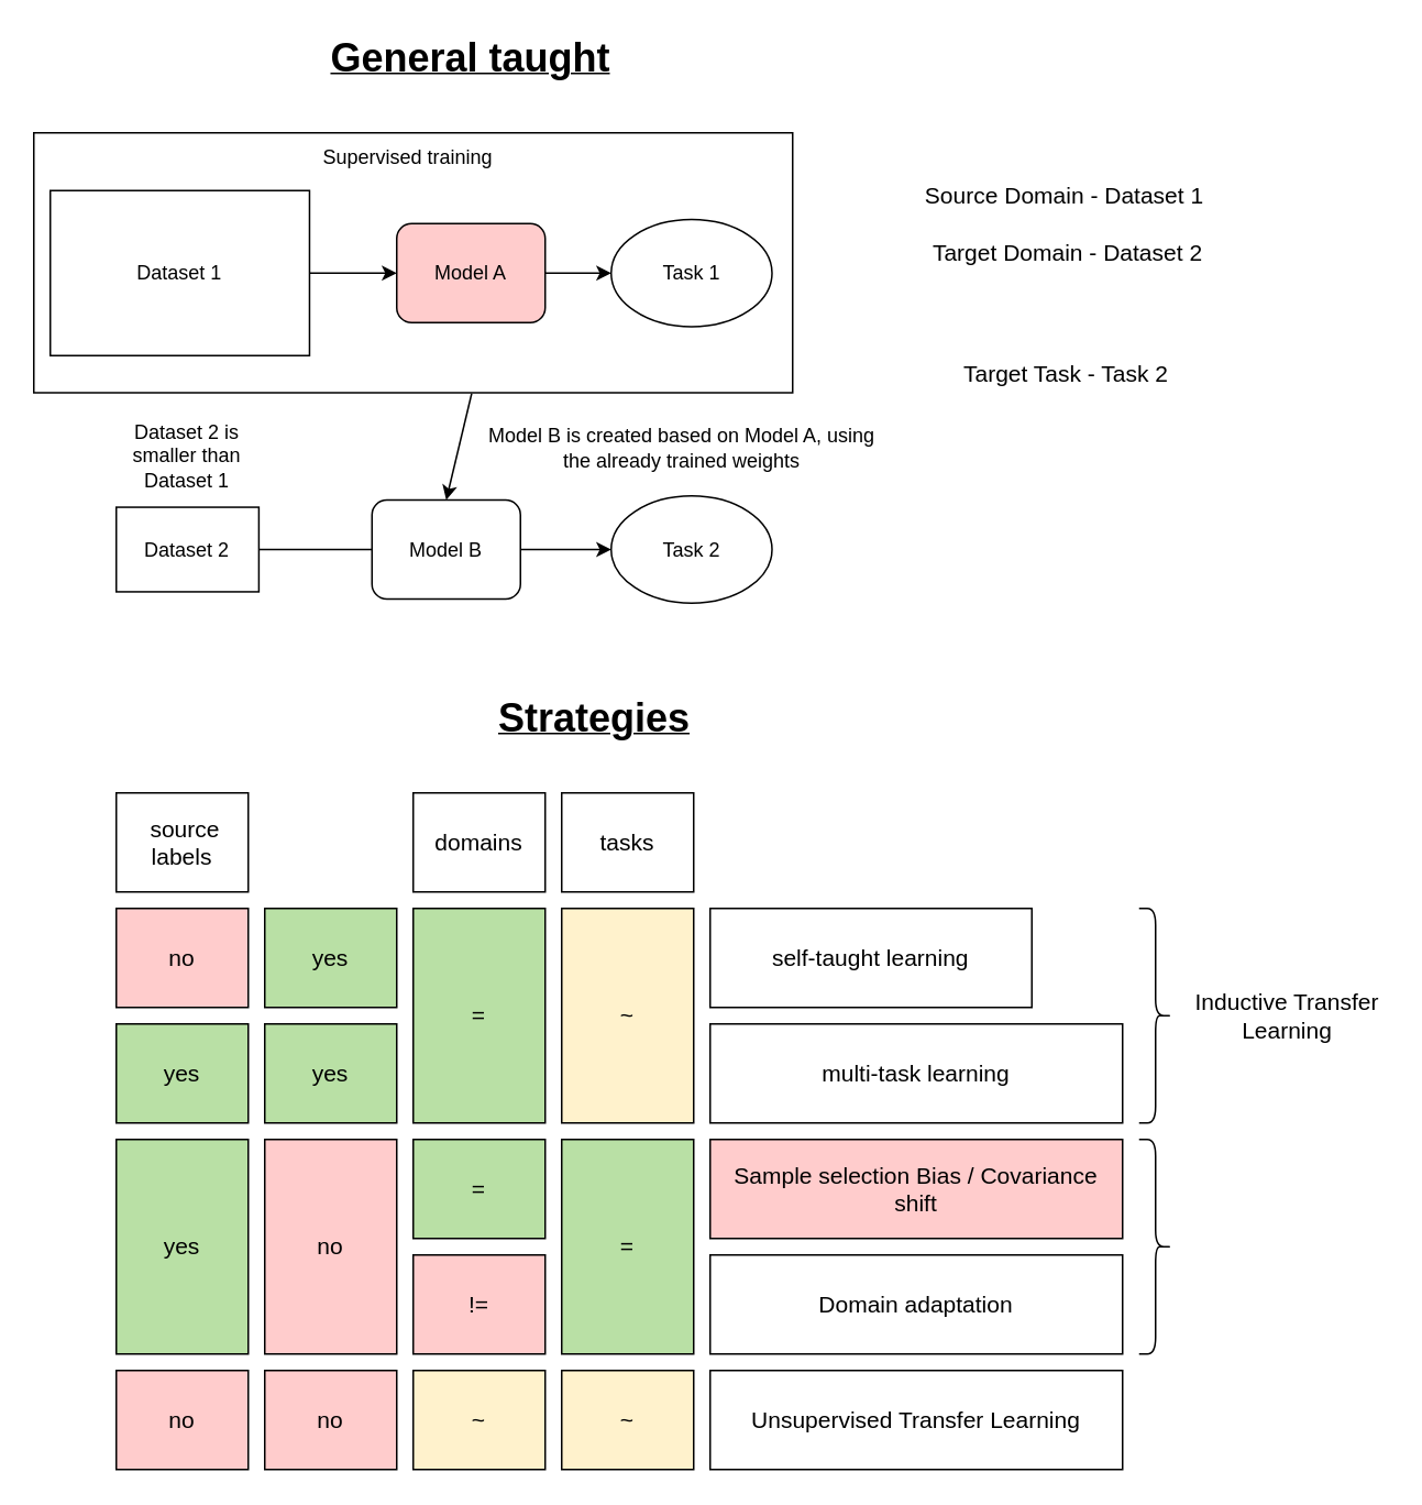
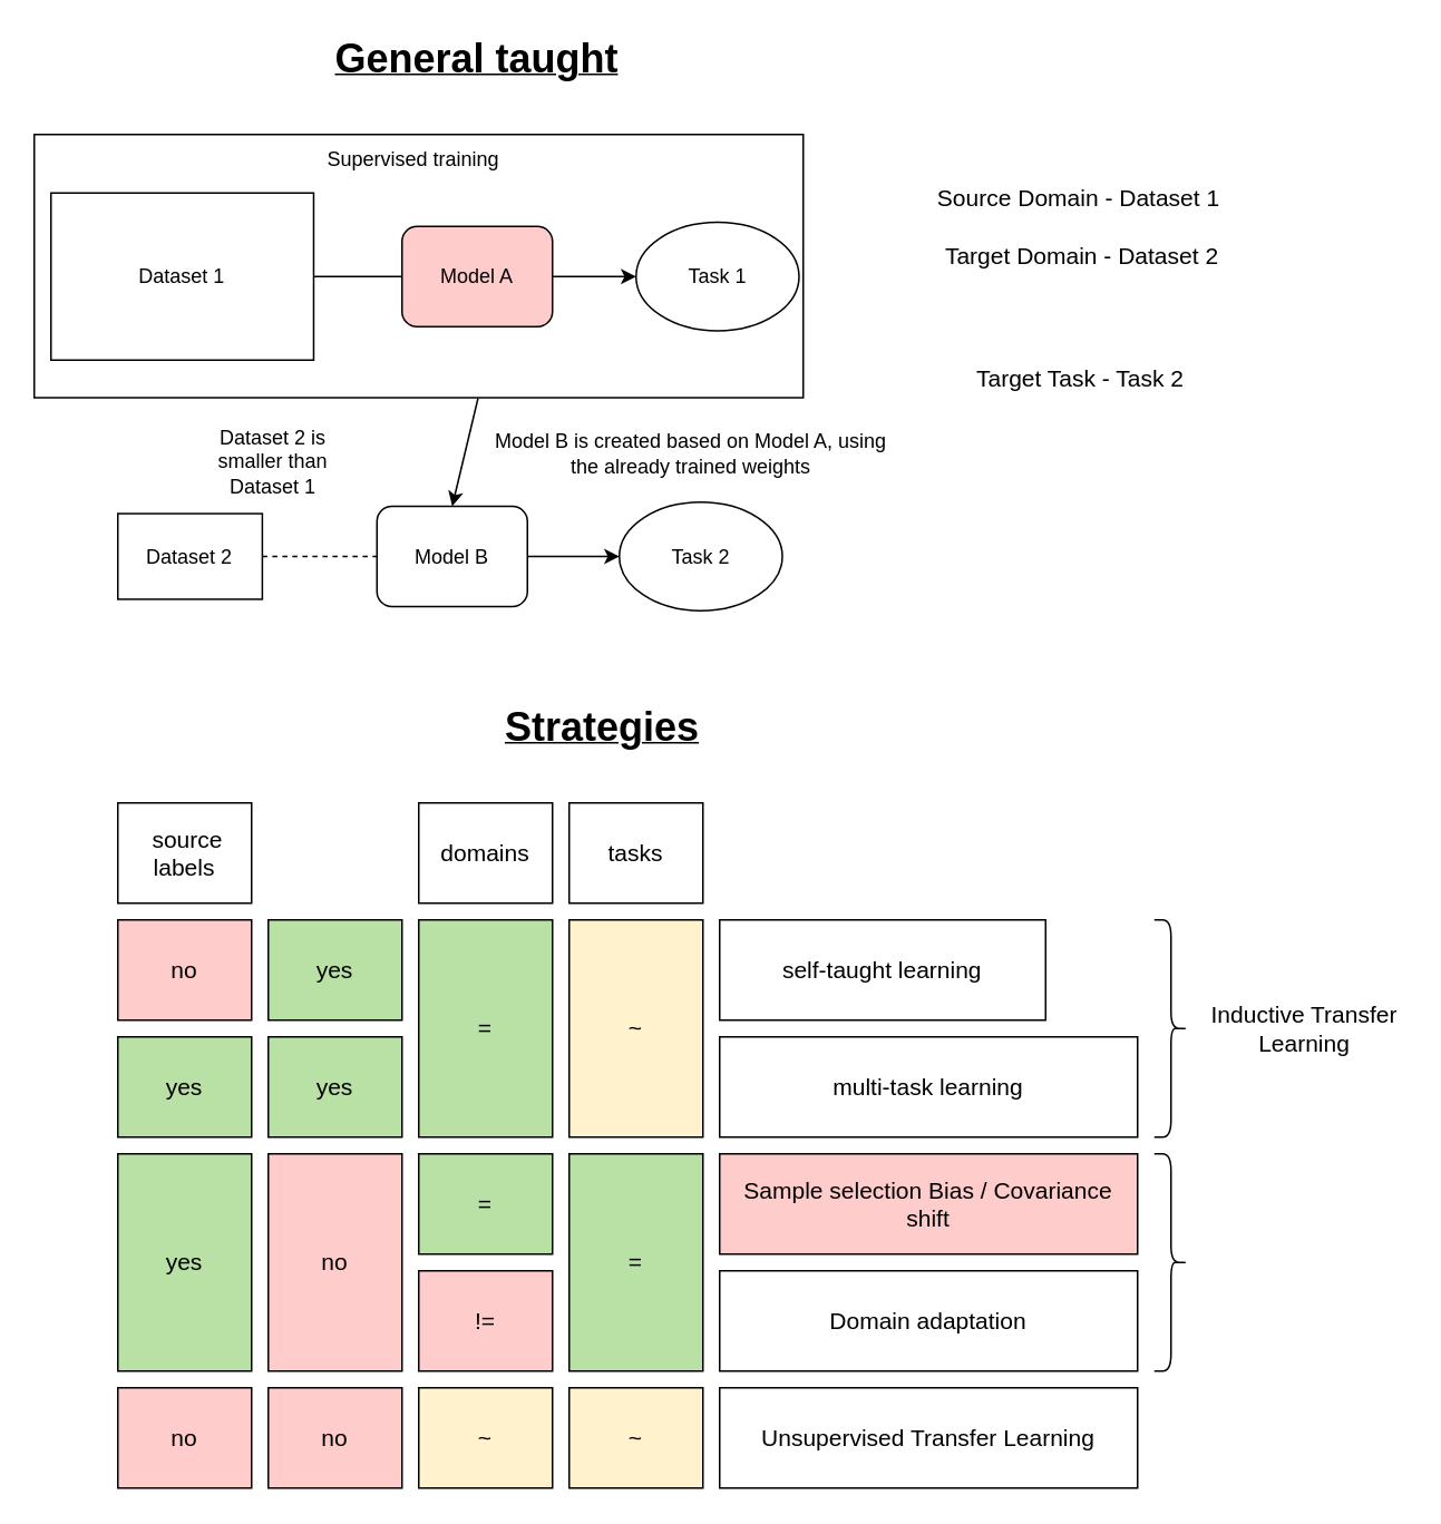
  <mxCell id="0" />
  <mxCell id="1" parent="0" />
  <mxCell id="2" value="" style="rounded=0;whiteSpace=wrap;html=1;fillColor=none;" vertex="1" parent="1"><mxGeometry x="20" y="80" width="460" height="157.5" as="geometry" /></mxCell>
- <mxCell id="3" style="edgeStyle=orthogonalEdgeStyle;rounded=0;orthogonalLoop=1;jettySize=auto;html=1;entryX=0;entryY=0.5;entryDx=0;entryDy=0;" edge="1" parent="1" source="4" target="11"><mxGeometry relative="1" as="geometry" /></mxCell>
+ <mxCell id="3" style="edgeStyle=orthogonalEdgeStyle;rounded=0;orthogonalLoop=1;jettySize=auto;html=1;entryX=0;entryY=0.5;entryDx=0;entryDy=0;endArrow=none;" edge="1" parent="1" source="4" target="11"><mxGeometry relative="1" as="geometry" /></mxCell>
  <mxCell id="4" value="Dataset 1" style="rounded=0;whiteSpace=wrap;html=1;" vertex="1" parent="1"><mxGeometry x="30" y="115" width="157.14" height="100" as="geometry" /></mxCell>
- <mxCell id="5" value="Task 1" style="ellipse;whiteSpace=wrap;html=1;" vertex="1" parent="1"><mxGeometry x="370" y="132.5" width="97.5" height="65" as="geometry" /></mxCell>
+ <mxCell id="5" value="Task 1" style="ellipse;whiteSpace=wrap;html=1;" vertex="1" parent="1"><mxGeometry x="380" y="132.5" width="97.5" height="65" as="geometry" /></mxCell>
  <mxCell id="6" style="edgeStyle=orthogonalEdgeStyle;rounded=0;orthogonalLoop=1;jettySize=auto;html=1;startArrow=none;" edge="1" parent="1" source="12" target="8"><mxGeometry relative="1" as="geometry" /></mxCell>
  <mxCell id="7" value="Dataset 2" style="rounded=0;whiteSpace=wrap;html=1;" vertex="1" parent="1"><mxGeometry x="70" y="306.88" width="86.43" height="51.25" as="geometry" /></mxCell>
  <mxCell id="8" value="Task 2" style="ellipse;whiteSpace=wrap;html=1;" vertex="1" parent="1"><mxGeometry x="370" y="300" width="97.5" height="65" as="geometry" /></mxCell>
  <mxCell id="9" value="Supervised training" style="text;html=1;strokeColor=none;fillColor=none;align=center;verticalAlign=middle;whiteSpace=wrap;rounded=0;" vertex="1" parent="1"><mxGeometry x="187.14" y="80" width="120" height="30" as="geometry" /></mxCell>
  <mxCell id="10" style="edgeStyle=orthogonalEdgeStyle;rounded=0;orthogonalLoop=1;jettySize=auto;html=1;" edge="1" parent="1" source="11" target="5"><mxGeometry relative="1" as="geometry" /></mxCell>
  <mxCell id="11" value="Model A" style="rounded=1;whiteSpace=wrap;html=1;fillColor=#ffcccc;" vertex="1" parent="1"><mxGeometry x="240" y="135" width="90" height="60" as="geometry" /></mxCell>
  <mxCell id="12" value="Model B" style="rounded=1;whiteSpace=wrap;html=1;fillColor=#FFFFFF;" vertex="1" parent="1"><mxGeometry x="225" y="302.51" width="90" height="60" as="geometry" /></mxCell>
- <mxCell id="13" value="" style="edgeStyle=orthogonalEdgeStyle;rounded=0;orthogonalLoop=1;jettySize=auto;html=1;endArrow=none;" edge="1" parent="1" source="7" target="12"><mxGeometry relative="1" as="geometry"><mxPoint x="156.43" y="332.6" as="sourcePoint" /><mxPoint x="330" y="332.5" as="targetPoint" /></mxGeometry></mxCell>
+ <mxCell id="13" value="" style="edgeStyle=orthogonalEdgeStyle;rounded=0;orthogonalLoop=1;jettySize=auto;html=1;endArrow=none;dashed=1;" edge="1" parent="1" source="7" target="12"><mxGeometry relative="1" as="geometry"><mxPoint x="156.43" y="332.6" as="sourcePoint" /><mxPoint x="330" y="332.5" as="targetPoint" /></mxGeometry></mxCell>
  <mxCell id="14" value="" style="endArrow=classic;html=1;rounded=0;exitX=0.577;exitY=1.003;exitDx=0;exitDy=0;exitPerimeter=0;entryX=0.5;entryY=0;entryDx=0;entryDy=0;" edge="1" parent="1" source="2" target="12"><mxGeometry width="50" height="50" relative="1" as="geometry"><mxPoint x="260" y="310" as="sourcePoint" /><mxPoint x="310" y="260" as="targetPoint" /></mxGeometry></mxCell>
  <mxCell id="15" value="Model B is created based on Model A, using the already trained weights" style="text;html=1;strokeColor=none;fillColor=none;align=center;verticalAlign=middle;whiteSpace=wrap;rounded=0;" vertex="1" parent="1"><mxGeometry x="286" y="250" width="254" height="42.5" as="geometry" /></mxCell>
- <mxCell id="16" value="Dataset 2 is smaller than Dataset 1" style="text;html=1;strokeColor=none;fillColor=none;align=center;verticalAlign=middle;whiteSpace=wrap;rounded=0;" vertex="1" parent="1"><mxGeometry x="61.25" y="252.51" width="103.93" height="47.49" as="geometry" /></mxCell>
+ <mxCell id="16" value="Dataset 2 is smaller than Dataset 1" style="text;html=1;strokeColor=none;fillColor=none;align=center;verticalAlign=middle;whiteSpace=wrap;rounded=0;" vertex="1" parent="1"><mxGeometry x="111.25" y="252.51" width="103.93" height="47.49" as="geometry" /></mxCell>
  <mxCell id="17" value="&lt;u&gt;&lt;b&gt;&lt;font style=&quot;font-size: 24px;&quot;&gt;General taught&lt;/font&gt;&lt;/b&gt;&lt;/u&gt;" style="text;html=1;strokeColor=none;fillColor=none;align=center;verticalAlign=middle;whiteSpace=wrap;rounded=0;" vertex="1" parent="1"><mxGeometry x="165" y="20" width="240" height="30" as="geometry" /></mxCell>
  <mxCell id="18" value="&lt;font style=&quot;font-size: 14px;&quot;&gt;Source Domain - Dataset 1&lt;/font&gt;" style="text;html=1;strokeColor=none;fillColor=none;align=center;verticalAlign=middle;whiteSpace=wrap;rounded=0;fontSize=24;" vertex="1" parent="1"><mxGeometry x="520" y="97.5" width="250" height="35" as="geometry" /></mxCell>
  <mxCell id="19" value="&lt;font style=&quot;font-size: 14px;&quot;&gt;Target Domain - Dataset 2&lt;/font&gt;" style="text;html=1;strokeColor=none;fillColor=none;align=center;verticalAlign=middle;whiteSpace=wrap;rounded=0;fontSize=24;" vertex="1" parent="1"><mxGeometry x="522" y="132.5" width="250" height="35" as="geometry" /></mxCell>
  <mxCell id="20" value="&lt;font style=&quot;font-size: 14px;&quot;&gt;Target Task - Task 2&lt;/font&gt;" style="text;html=1;strokeColor=none;fillColor=none;align=center;verticalAlign=middle;whiteSpace=wrap;rounded=0;fontSize=24;" vertex="1" parent="1"><mxGeometry x="521" y="205" width="250" height="35" as="geometry" /></mxCell>
  <mxCell id="21" value="&amp;nbsp;source labels" style="rounded=0;whiteSpace=wrap;html=1;fontSize=14;fillColor=#FFFFFF;" vertex="1" parent="1"><mxGeometry x="70" y="480" width="80" height="60" as="geometry" /></mxCell>
  <mxCell id="22" value="yes" style="rounded=0;whiteSpace=wrap;html=1;fontSize=14;fillColor=#B9E0A5;" vertex="1" parent="1"><mxGeometry x="160" y="550" width="80" height="60" as="geometry" /></mxCell>
  <mxCell id="23" value="no" style="rounded=0;whiteSpace=wrap;html=1;fontSize=14;fillColor=#FFCCCC;" vertex="1" parent="1"><mxGeometry x="70" y="550" width="80" height="60" as="geometry" /></mxCell>
  <mxCell id="24" value="self-taught learning" style="rounded=0;whiteSpace=wrap;html=1;fontSize=14;fillColor=#FFFFFF;" vertex="1" parent="1"><mxGeometry x="430" y="550" width="195" height="60" as="geometry" /></mxCell>
  <mxCell id="25" value="yes" style="rounded=0;whiteSpace=wrap;html=1;fontSize=14;fillColor=#B9E0A5;" vertex="1" parent="1"><mxGeometry x="160" y="620" width="80" height="60" as="geometry" /></mxCell>
  <mxCell id="26" value="yes" style="rounded=0;whiteSpace=wrap;html=1;fontSize=14;fillColor=#B9E0A5;" vertex="1" parent="1"><mxGeometry x="70" y="620" width="80" height="60" as="geometry" /></mxCell>
  <mxCell id="27" value="multi-task learning" style="rounded=0;whiteSpace=wrap;html=1;fontSize=14;fillColor=#FFFFFF;" vertex="1" parent="1"><mxGeometry x="430" y="620" width="250" height="60" as="geometry" /></mxCell>
  <mxCell id="28" value="yes" style="rounded=0;whiteSpace=wrap;html=1;fontSize=14;fillColor=#B9E0A5;" vertex="1" parent="1"><mxGeometry x="70" y="690" width="80" height="130" as="geometry" /></mxCell>
  <mxCell id="29" value="no" style="rounded=0;whiteSpace=wrap;html=1;fontSize=14;fillColor=#FFCCCC;" vertex="1" parent="1"><mxGeometry x="160" y="690" width="80" height="130" as="geometry" /></mxCell>
  <mxCell id="30" value="domains" style="rounded=0;whiteSpace=wrap;html=1;fontSize=14;fillColor=#FFFFFF;" vertex="1" parent="1"><mxGeometry x="250" y="480" width="80" height="60" as="geometry" /></mxCell>
  <mxCell id="31" value="=" style="rounded=0;whiteSpace=wrap;html=1;fontSize=14;fillColor=#B9E0A5;" vertex="1" parent="1"><mxGeometry x="250" y="690" width="80" height="60" as="geometry" /></mxCell>
  <mxCell id="32" value="!=" style="rounded=0;whiteSpace=wrap;html=1;fontSize=14;fillColor=#FFCCCC;" vertex="1" parent="1"><mxGeometry x="250" y="760" width="80" height="60" as="geometry" /></mxCell>
  <mxCell id="33" value="Sample selection Bias / Covariance shift" style="rounded=0;whiteSpace=wrap;html=1;fontSize=14;fillColor=#ffcccc;" vertex="1" parent="1"><mxGeometry x="430" y="690" width="250" height="60" as="geometry" /></mxCell>
  <mxCell id="34" value="Domain adaptation" style="rounded=0;whiteSpace=wrap;html=1;fontSize=14;fillColor=#FFFFFF;" vertex="1" parent="1"><mxGeometry x="430" y="760" width="250" height="60" as="geometry" /></mxCell>
  <mxCell id="35" value="no" style="rounded=0;whiteSpace=wrap;html=1;fontSize=14;fillColor=#FFCCCC;" vertex="1" parent="1"><mxGeometry x="70" y="830" width="80" height="60" as="geometry" /></mxCell>
  <mxCell id="36" value="no" style="rounded=0;whiteSpace=wrap;html=1;fontSize=14;fillColor=#FFCCCC;" vertex="1" parent="1"><mxGeometry x="160" y="830" width="80" height="60" as="geometry" /></mxCell>
  <mxCell id="37" value="Unsupervised Transfer Learning" style="rounded=0;whiteSpace=wrap;html=1;fontSize=14;fillColor=#FFFFFF;" vertex="1" parent="1"><mxGeometry x="430" y="830" width="250" height="60" as="geometry" /></mxCell>
  <mxCell id="38" value="" style="shape=curlyBracket;whiteSpace=wrap;html=1;rounded=1;flipH=1;fontSize=14;fillColor=#FFFFFF;" vertex="1" parent="1"><mxGeometry x="690" y="690" width="20" height="130" as="geometry" /></mxCell>
  <mxCell id="39" value="" style="shape=curlyBracket;whiteSpace=wrap;html=1;rounded=1;flipH=1;fontSize=14;fillColor=#FFFFFF;" vertex="1" parent="1"><mxGeometry x="690" y="550" width="20" height="130" as="geometry" /></mxCell>
  <mxCell id="40" value="Inductive Transfer Learning" style="text;html=1;strokeColor=none;fillColor=none;align=center;verticalAlign=middle;whiteSpace=wrap;rounded=0;fontSize=14;" vertex="1" parent="1"><mxGeometry x="720" y="600" width="120" height="30" as="geometry" /></mxCell>
  <mxCell id="41" value="&lt;u&gt;&lt;b&gt;&lt;font style=&quot;font-size: 24px;&quot;&gt;Strategies&lt;/font&gt;&lt;/b&gt;&lt;/u&gt;" style="text;html=1;strokeColor=none;fillColor=none;align=center;verticalAlign=middle;whiteSpace=wrap;rounded=0;" vertex="1" parent="1"><mxGeometry x="240" y="420" width="240" height="30" as="geometry" /></mxCell>
  <mxCell id="42" value="=" style="rounded=0;whiteSpace=wrap;html=1;fontSize=14;fillColor=#B9E0A5;" vertex="1" parent="1"><mxGeometry x="250" y="550" width="80" height="130" as="geometry" /></mxCell>
  <mxCell id="43" value="~" style="rounded=0;whiteSpace=wrap;html=1;fontSize=14;fillColor=#FFF2CC;" vertex="1" parent="1"><mxGeometry x="250" y="830" width="80" height="60" as="geometry" /></mxCell>
  <mxCell id="44" value="tasks" style="rounded=0;whiteSpace=wrap;html=1;fontSize=14;fillColor=#FFFFFF;" vertex="1" parent="1"><mxGeometry x="340" y="480" width="80" height="60" as="geometry" /></mxCell>
  <mxCell id="45" value="~" style="rounded=0;whiteSpace=wrap;html=1;fontSize=14;fillColor=#FFF2CC;" vertex="1" parent="1"><mxGeometry x="340" y="550" width="80" height="130" as="geometry" /></mxCell>
  <mxCell id="46" value="~" style="rounded=0;whiteSpace=wrap;html=1;fontSize=14;fillColor=#FFF2CC;" vertex="1" parent="1"><mxGeometry x="340" y="830" width="80" height="60" as="geometry" /></mxCell>
  <mxCell id="47" value="=" style="rounded=0;whiteSpace=wrap;html=1;fontSize=14;fillColor=#B9E0A5;" vertex="1" parent="1"><mxGeometry x="340" y="690" width="80" height="130" as="geometry" /></mxCell>
